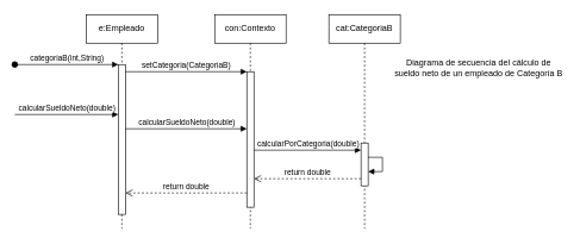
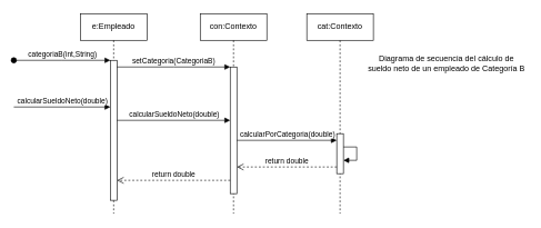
  <mxCell id="0" />
  <mxCell id="1" parent="0" />
  <mxCell id="2" value="e:Empleado" style="shape=umlLifeline;perimeter=lifelinePerimeter;whiteSpace=wrap;html=1;container=0;dropTarget=0;collapsible=0;recursiveResize=0;outlineConnect=0;portConstraint=eastwest;newEdgeStyle={&quot;edgeStyle&quot;:&quot;elbowEdgeStyle&quot;,&quot;elbow&quot;:&quot;vertical&quot;,&quot;curved&quot;:0,&quot;rounded&quot;:0};" parent="1" vertex="1"><mxGeometry x="120" y="20" width="100" height="300" as="geometry" /></mxCell>
  <mxCell id="3" value="" style="html=1;points=[];perimeter=orthogonalPerimeter;outlineConnect=0;targetShapes=umlLifeline;portConstraint=eastwest;newEdgeStyle={&quot;edgeStyle&quot;:&quot;elbowEdgeStyle&quot;,&quot;elbow&quot;:&quot;vertical&quot;,&quot;curved&quot;:0,&quot;rounded&quot;:0};" parent="2" vertex="1"><mxGeometry x="45" y="70" width="10" height="210" as="geometry" /></mxCell>
  <mxCell id="4" value="categoriaB(int,String)" style="html=1;verticalAlign=bottom;startArrow=oval;endArrow=block;startSize=8;edgeStyle=elbowEdgeStyle;elbow=vertical;curved=0;rounded=0;" parent="2" target="3" edge="1"><mxGeometry relative="1" as="geometry"><mxPoint x="-100" y="70" as="sourcePoint" /></mxGeometry></mxCell>
  <mxCell id="5" value="con:Contexto" style="shape=umlLifeline;perimeter=lifelinePerimeter;whiteSpace=wrap;html=1;container=0;dropTarget=0;collapsible=0;recursiveResize=0;outlineConnect=0;portConstraint=eastwest;newEdgeStyle={&quot;edgeStyle&quot;:&quot;elbowEdgeStyle&quot;,&quot;elbow&quot;:&quot;vertical&quot;,&quot;curved&quot;:0,&quot;rounded&quot;:0};" parent="1" vertex="1"><mxGeometry x="300" y="20" width="100" height="300" as="geometry" /></mxCell>
  <mxCell id="6" value="" style="html=1;points=[];perimeter=orthogonalPerimeter;outlineConnect=0;targetShapes=umlLifeline;portConstraint=eastwest;newEdgeStyle={&quot;edgeStyle&quot;:&quot;elbowEdgeStyle&quot;,&quot;elbow&quot;:&quot;vertical&quot;,&quot;curved&quot;:0,&quot;rounded&quot;:0};" parent="5" vertex="1"><mxGeometry x="45" y="80" width="10" height="190" as="geometry" /></mxCell>
  <mxCell id="7" value="setCategoria(CategoriaB)" style="html=1;verticalAlign=bottom;endArrow=block;edgeStyle=elbowEdgeStyle;elbow=vertical;curved=0;rounded=0;" parent="1" source="3" target="6" edge="1"><mxGeometry relative="1" as="geometry"><mxPoint x="275" y="110" as="sourcePoint" /><Array as="points"><mxPoint x="260" y="100" /></Array></mxGeometry></mxCell>
  <mxCell id="8" value="calcularSueldoNeto(double)" style="html=1;verticalAlign=bottom;endArrow=block;curved=0;rounded=0;" parent="1" target="3" edge="1"><mxGeometry x="0.009" width="80" relative="1" as="geometry"><mxPoint x="20" y="160" as="sourcePoint" /><mxPoint x="100" y="160" as="targetPoint" /><mxPoint as="offset" /></mxGeometry></mxCell>
  <mxCell id="9" value="calcularSueldoNeto(double)" style="html=1;verticalAlign=bottom;endArrow=block;curved=0;rounded=0;" parent="1" edge="1"><mxGeometry x="0.01" width="80" relative="1" as="geometry"><mxPoint x="175" y="180" as="sourcePoint" /><mxPoint x="345" y="180" as="targetPoint" /><mxPoint as="offset" /></mxGeometry></mxCell>
- <mxCell id="10" value="cat:CategoriaB" style="shape=umlLifeline;perimeter=lifelinePerimeter;whiteSpace=wrap;html=1;container=1;dropTarget=0;collapsible=0;recursiveResize=0;outlineConnect=0;portConstraint=eastwest;newEdgeStyle={&quot;curved&quot;:0,&quot;rounded&quot;:0};" parent="1" vertex="1"><mxGeometry x="460" y="20" width="100" height="300" as="geometry" /></mxCell>
+ <mxCell id="10" value="cat:Contexto" style="shape=umlLifeline;perimeter=lifelinePerimeter;whiteSpace=wrap;html=1;container=1;dropTarget=0;collapsible=0;recursiveResize=0;outlineConnect=0;portConstraint=eastwest;newEdgeStyle={&quot;curved&quot;:0,&quot;rounded&quot;:0};" parent="1" vertex="1"><mxGeometry x="460" y="20" width="100" height="300" as="geometry" /></mxCell>
  <mxCell id="11" value="" style="html=1;points=[[0,0,0,0,5],[0,1,0,0,-5],[1,0,0,0,5],[1,1,0,0,-5]];perimeter=orthogonalPerimeter;outlineConnect=0;targetShapes=umlLifeline;portConstraint=eastwest;newEdgeStyle={&quot;curved&quot;:0,&quot;rounded&quot;:0};" parent="10" vertex="1"><mxGeometry x="45" y="180" width="10" height="60" as="geometry" /></mxCell>
  <mxCell id="12" value="" style="html=1;align=left;spacingLeft=2;endArrow=block;rounded=0;edgeStyle=orthogonalEdgeStyle;curved=0;rounded=0;" edge="1" target="11" parent="10" source="11"><mxGeometry relative="1" as="geometry"><mxPoint x="60" y="200" as="sourcePoint" /><Array as="points" /><mxPoint x="65" y="230" as="targetPoint" /></mxGeometry></mxCell>
  <mxCell id="13" value="calcularPorCategoria(double)" style="html=1;verticalAlign=bottom;endArrow=block;curved=0;rounded=0;" parent="1" edge="1"><mxGeometry x="0.011" width="80" relative="1" as="geometry"><mxPoint x="355" y="210" as="sourcePoint" /><mxPoint x="505" y="210" as="targetPoint" /><mxPoint as="offset" /></mxGeometry></mxCell>
  <mxCell id="14" value="return double" style="html=1;verticalAlign=bottom;endArrow=open;dashed=1;endSize=8;curved=0;rounded=0;" parent="1" edge="1"><mxGeometry relative="1" as="geometry"><mxPoint x="505" y="250" as="sourcePoint" /><mxPoint x="355" y="250" as="targetPoint" /><mxPoint as="offset" /></mxGeometry></mxCell>
  <mxCell id="15" value="return double" style="html=1;verticalAlign=bottom;endArrow=open;dashed=1;endSize=8;curved=0;rounded=0;" parent="1" edge="1"><mxGeometry relative="1" as="geometry"><mxPoint x="345" y="270" as="sourcePoint" /><mxPoint x="175" y="270" as="targetPoint" /><mxPoint as="offset" /></mxGeometry></mxCell>
  <mxCell id="16" value="Diagrama de secuencia del cálculo de sueldo neto de un empleado de Categoría B" style="text;html=1;align=center;verticalAlign=middle;whiteSpace=wrap;rounded=0;shadow=0;fillColor=#FFFFFF;" vertex="1" parent="1"><mxGeometry x="550" y="80" width="240" height="30" as="geometry" /></mxCell>
